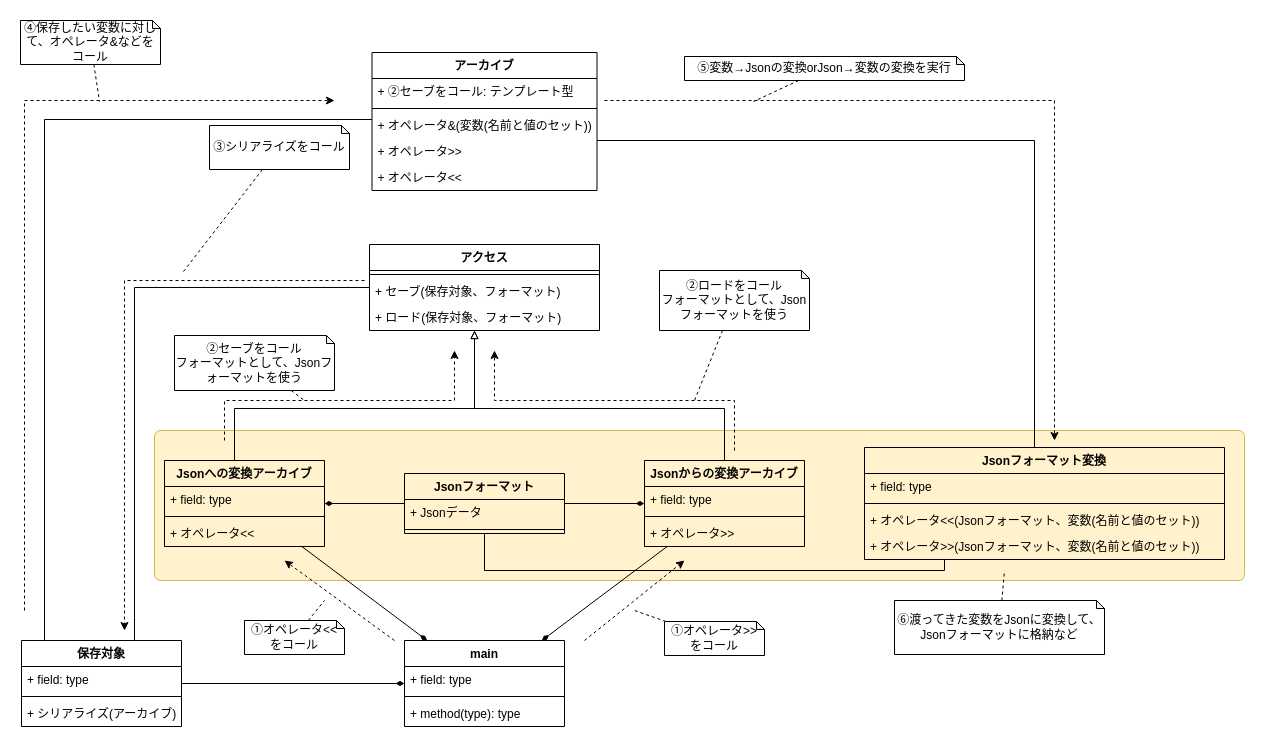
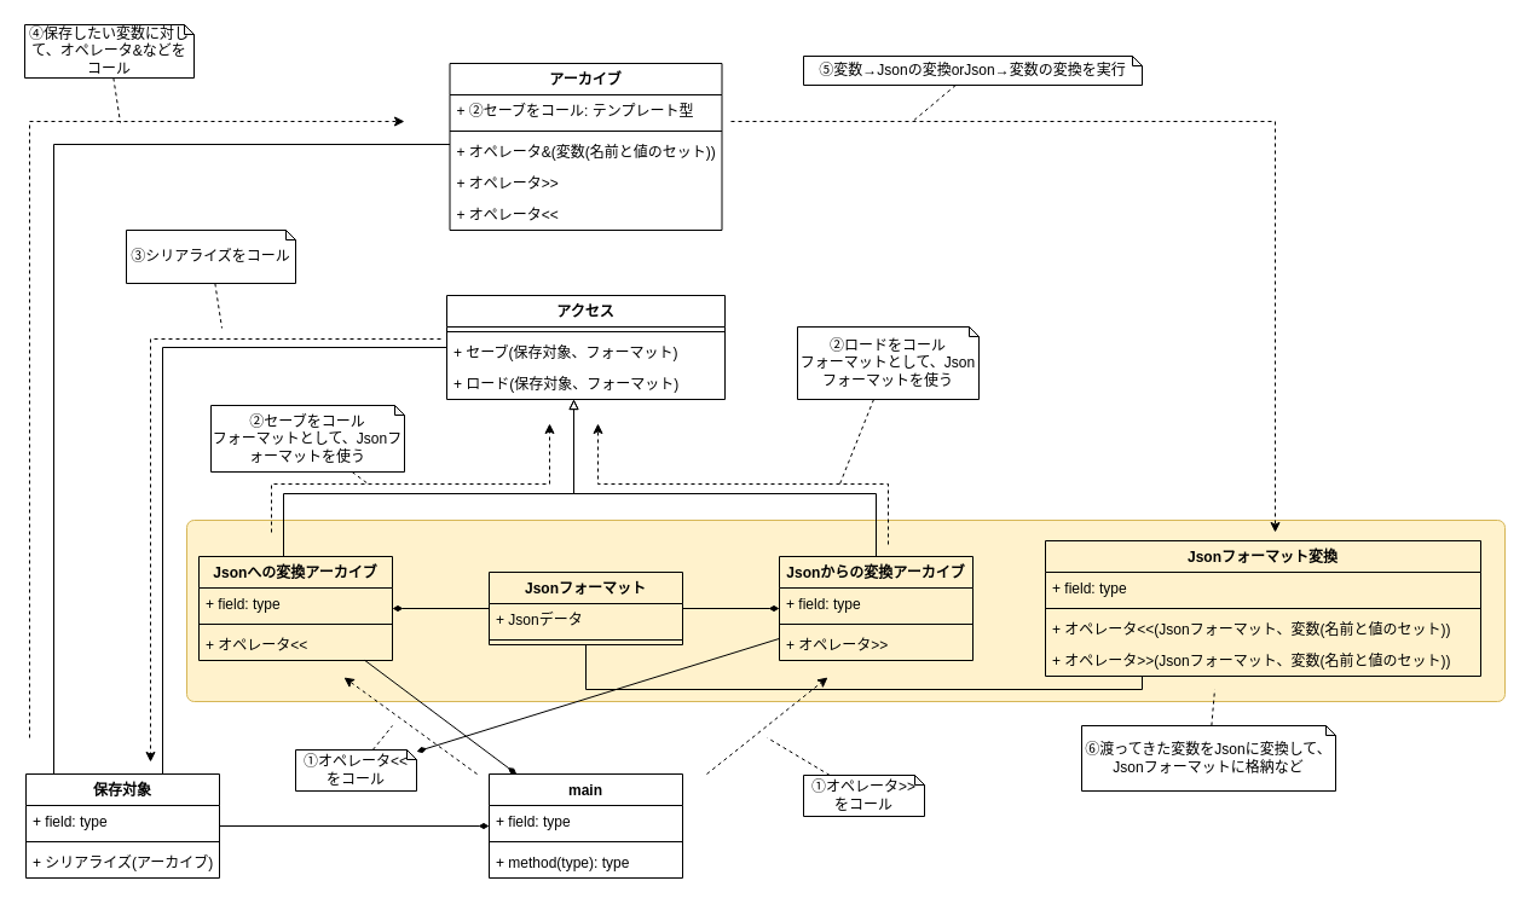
  <mxCell id="0" />
  <mxCell id="1" parent="0" />
  <mxCell id="2" value="" style="rounded=1;whiteSpace=wrap;html=1;fillColor=#fff2cc;strokeColor=#d6b656;arcSize=4;" parent="1" vertex="1"><mxGeometry x="154" y="430" width="1090" height="150" as="geometry" /></mxCell>
  <mxCell id="3" style="edgeStyle=orthogonalEdgeStyle;rounded=0;orthogonalLoop=1;jettySize=auto;html=1;endArrow=block;endFill=0;" parent="1" source="6" target="15" edge="1"><mxGeometry relative="1" as="geometry"><Array as="points"><mxPoint x="234" y="408" /><mxPoint x="474" y="408" /></Array></mxGeometry></mxCell>
  <mxCell id="4" style="edgeStyle=none;rounded=0;orthogonalLoop=1;jettySize=auto;html=1;endArrow=none;endFill=0;startArrow=diamondThin;startFill=1;" parent="1" source="6" target="11" edge="1"><mxGeometry relative="1" as="geometry" /></mxCell>
  <mxCell id="5" style="edgeStyle=none;rounded=0;orthogonalLoop=1;jettySize=auto;html=1;startArrow=none;startFill=0;endArrow=diamondThin;endFill=1;" parent="1" source="6" target="44" edge="1"><mxGeometry relative="1" as="geometry" /></mxCell>
  <mxCell id="6" value="Jsonへの変換アーカイブ" style="swimlane;fontStyle=1;align=center;verticalAlign=top;childLayout=stackLayout;horizontal=1;startSize=26;horizontalStack=0;resizeParent=1;resizeParentMax=0;resizeLast=0;collapsible=1;marginBottom=0;fillColor=none;" parent="1" vertex="1"><mxGeometry x="164" y="460" width="160" height="86" as="geometry" /></mxCell>
  <mxCell id="7" value="+ field: type" style="text;strokeColor=none;fillColor=none;align=left;verticalAlign=top;spacingLeft=4;spacingRight=4;overflow=hidden;rotatable=0;points=[[0,0.5],[1,0.5]];portConstraint=eastwest;" parent="6" vertex="1"><mxGeometry y="26" width="160" height="26" as="geometry" /></mxCell>
  <mxCell id="8" value="" style="line;strokeWidth=1;fillColor=none;align=left;verticalAlign=middle;spacingTop=-1;spacingLeft=3;spacingRight=3;rotatable=0;labelPosition=right;points=[];portConstraint=eastwest;" parent="6" vertex="1"><mxGeometry y="52" width="160" height="8" as="geometry" /></mxCell>
  <mxCell id="9" value="+ オペレータ&lt;&lt;" style="text;strokeColor=none;fillColor=none;align=left;verticalAlign=top;spacingLeft=4;spacingRight=4;overflow=hidden;rotatable=0;points=[[0,0.5],[1,0.5]];portConstraint=eastwest;" parent="6" vertex="1"><mxGeometry y="60" width="160" height="26" as="geometry" /></mxCell>
  <mxCell id="10" style="edgeStyle=orthogonalEdgeStyle;rounded=0;orthogonalLoop=1;jettySize=auto;html=1;startArrow=none;startFill=0;endArrow=none;endFill=0;" parent="1" source="11" target="61" edge="1"><mxGeometry relative="1" as="geometry"><Array as="points"><mxPoint x="484" y="570" /><mxPoint x="944" y="570" /></Array></mxGeometry></mxCell>
  <mxCell id="11" value="Jsonフォーマット" style="swimlane;fontStyle=1;align=center;verticalAlign=top;childLayout=stackLayout;horizontal=1;startSize=26;horizontalStack=0;resizeParent=1;resizeParentMax=0;resizeLast=0;collapsible=1;marginBottom=0;fillColor=none;" parent="1" vertex="1"><mxGeometry x="404" y="473" width="160" height="60" as="geometry" /></mxCell>
  <mxCell id="12" value="+ Jsonデータ" style="text;strokeColor=none;fillColor=none;align=left;verticalAlign=top;spacingLeft=4;spacingRight=4;overflow=hidden;rotatable=0;points=[[0,0.5],[1,0.5]];portConstraint=eastwest;" parent="11" vertex="1"><mxGeometry y="26" width="160" height="26" as="geometry" /></mxCell>
  <mxCell id="13" value="" style="line;strokeWidth=1;fillColor=none;align=left;verticalAlign=middle;spacingTop=-1;spacingLeft=3;spacingRight=3;rotatable=0;labelPosition=right;points=[];portConstraint=eastwest;" parent="11" vertex="1"><mxGeometry y="52" width="160" height="8" as="geometry" /></mxCell>
  <mxCell id="14" style="edgeStyle=orthogonalEdgeStyle;rounded=0;orthogonalLoop=1;jettySize=auto;html=1;startArrow=none;startFill=0;endArrow=none;endFill=0;" parent="1" source="15" target="40" edge="1"><mxGeometry relative="1" as="geometry"><Array as="points"><mxPoint x="134" y="287" /></Array></mxGeometry></mxCell>
  <mxCell id="15" value="アクセス" style="swimlane;fontStyle=1;align=center;verticalAlign=top;childLayout=stackLayout;horizontal=1;startSize=26;horizontalStack=0;resizeParent=1;resizeParentMax=0;resizeLast=0;collapsible=1;marginBottom=0;fillColor=none;" parent="1" vertex="1"><mxGeometry x="369" y="244" width="230" height="86" as="geometry" /></mxCell>
  <mxCell id="16" value="" style="line;strokeWidth=1;fillColor=none;align=left;verticalAlign=middle;spacingTop=-1;spacingLeft=3;spacingRight=3;rotatable=0;labelPosition=right;points=[];portConstraint=eastwest;" parent="15" vertex="1"><mxGeometry y="26" width="230" height="8" as="geometry" /></mxCell>
  <mxCell id="17" value="+ セーブ(保存対象、フォーマット)" style="text;strokeColor=none;fillColor=none;align=left;verticalAlign=top;spacingLeft=4;spacingRight=4;overflow=hidden;rotatable=0;points=[[0,0.5],[1,0.5]];portConstraint=eastwest;" parent="15" vertex="1"><mxGeometry y="34" width="230" height="26" as="geometry" /></mxCell>
  <mxCell id="18" value="+ ロード(保存対象、フォーマット)" style="text;strokeColor=none;fillColor=none;align=left;verticalAlign=top;spacingLeft=4;spacingRight=4;overflow=hidden;rotatable=0;points=[[0,0.5],[1,0.5]];portConstraint=eastwest;" parent="15" vertex="1"><mxGeometry y="60" width="230" height="26" as="geometry" /></mxCell>
  <mxCell id="19" style="edgeStyle=orthogonalEdgeStyle;rounded=0;orthogonalLoop=1;jettySize=auto;html=1;endArrow=block;endFill=0;" parent="1" source="22" target="15" edge="1"><mxGeometry relative="1" as="geometry"><Array as="points"><mxPoint x="724" y="408" /><mxPoint x="474" y="408" /></Array></mxGeometry></mxCell>
  <mxCell id="20" style="edgeStyle=none;rounded=0;orthogonalLoop=1;jettySize=auto;html=1;endArrow=none;endFill=0;startArrow=diamondThin;startFill=1;" parent="1" source="22" target="11" edge="1"><mxGeometry relative="1" as="geometry" /></mxCell>
- <mxCell id="21" style="edgeStyle=none;rounded=0;orthogonalLoop=1;jettySize=auto;html=1;startArrow=none;startFill=0;endArrow=diamondThin;endFill=1;" parent="1" source="22" target="44" edge="1"><mxGeometry relative="1" as="geometry" /></mxCell>
+ <mxCell id="21" style="edgeStyle=none;rounded=0;orthogonalLoop=1;jettySize=auto;html=1;startArrow=none;startFill=0;endArrow=diamondThin;endFill=1;" parent="1" source="22" target="55" edge="1"><mxGeometry relative="1" as="geometry" /></mxCell>
  <mxCell id="22" value="Jsonからの変換アーカイブ" style="swimlane;fontStyle=1;align=center;verticalAlign=top;childLayout=stackLayout;horizontal=1;startSize=26;horizontalStack=0;resizeParent=1;resizeParentMax=0;resizeLast=0;collapsible=1;marginBottom=0;fillColor=none;" parent="1" vertex="1"><mxGeometry x="644" y="460" width="160" height="86" as="geometry" /></mxCell>
  <mxCell id="23" value="+ field: type" style="text;strokeColor=none;fillColor=none;align=left;verticalAlign=top;spacingLeft=4;spacingRight=4;overflow=hidden;rotatable=0;points=[[0,0.5],[1,0.5]];portConstraint=eastwest;" parent="22" vertex="1"><mxGeometry y="26" width="160" height="26" as="geometry" /></mxCell>
  <mxCell id="24" value="" style="line;strokeWidth=1;fillColor=none;align=left;verticalAlign=middle;spacingTop=-1;spacingLeft=3;spacingRight=3;rotatable=0;labelPosition=right;points=[];portConstraint=eastwest;" parent="22" vertex="1"><mxGeometry y="52" width="160" height="8" as="geometry" /></mxCell>
  <mxCell id="25" value="+ オペレータ&gt;&gt;" style="text;strokeColor=none;fillColor=none;align=left;verticalAlign=top;spacingLeft=4;spacingRight=4;overflow=hidden;rotatable=0;points=[[0,0.5],[1,0.5]];portConstraint=eastwest;" parent="22" vertex="1"><mxGeometry y="60" width="160" height="26" as="geometry" /></mxCell>
  <mxCell id="26" value="" style="edgeStyle=elbowEdgeStyle;elbow=vertical;endArrow=classic;html=1;rounded=0;dashed=1;" parent="1" edge="1"><mxGeometry width="50" height="50" relative="1" as="geometry"><mxPoint x="224" y="440" as="sourcePoint" /><mxPoint x="454" y="350" as="targetPoint" /><Array as="points"><mxPoint x="454" y="400" /></Array></mxGeometry></mxCell>
  <mxCell id="27" value="" style="edgeStyle=elbowEdgeStyle;elbow=vertical;endArrow=classic;html=1;rounded=0;dashed=1;" parent="1" edge="1"><mxGeometry width="50" height="50" relative="1" as="geometry"><mxPoint x="734" y="450" as="sourcePoint" /><mxPoint x="494" y="350" as="targetPoint" /><Array as="points"><mxPoint x="604" y="400" /></Array></mxGeometry></mxCell>
  <mxCell id="28" style="rounded=0;orthogonalLoop=1;jettySize=auto;html=1;endArrow=none;endFill=0;dashed=1;" parent="1" source="29" edge="1"><mxGeometry relative="1" as="geometry"><mxPoint x="304" y="400" as="targetPoint" /></mxGeometry></mxCell>
  <mxCell id="29" value="②セーブをコール&lt;br&gt;フォーマットとして、Jsonフォーマットを使う" style="shape=note;whiteSpace=wrap;html=1;backgroundOutline=1;darkOpacity=0.05;size=8;" parent="1" vertex="1"><mxGeometry x="174" y="335" width="160" height="55" as="geometry" /></mxCell>
  <mxCell id="30" style="rounded=0;orthogonalLoop=1;jettySize=auto;html=1;endArrow=none;endFill=0;dashed=1;" parent="1" source="31" edge="1"><mxGeometry relative="1" as="geometry"><mxPoint x="694" y="400" as="targetPoint" /></mxGeometry></mxCell>
  <mxCell id="31" value="②ロードをコール&lt;br&gt;フォーマットとして、Jsonフォーマットを使う" style="shape=note;whiteSpace=wrap;html=1;backgroundOutline=1;darkOpacity=0.05;size=8;" parent="1" vertex="1"><mxGeometry x="659" y="270" width="150" height="60" as="geometry" /></mxCell>
- <mxCell id="32" style="edgeStyle=orthogonalEdgeStyle;rounded=0;orthogonalLoop=1;jettySize=auto;html=1;startArrow=none;startFill=0;endArrow=none;endFill=0;" parent="1" source="33" target="61" edge="1"><mxGeometry relative="1" as="geometry"><Array as="points"><mxPoint x="1034" y="140" /></Array></mxGeometry></mxCell>
  <mxCell id="33" value="アーカイブ" style="swimlane;fontStyle=1;align=center;verticalAlign=top;childLayout=stackLayout;horizontal=1;startSize=26;horizontalStack=0;resizeParent=1;resizeParentMax=0;resizeLast=0;collapsible=1;marginBottom=0;fillColor=none;" parent="1" vertex="1"><mxGeometry x="371.5" y="52" width="225" height="138" as="geometry" /></mxCell>
  <mxCell id="34" value="+ ②セーブをコール: テンプレート型" style="text;strokeColor=none;fillColor=none;align=left;verticalAlign=top;spacingLeft=4;spacingRight=4;overflow=hidden;rotatable=0;points=[[0,0.5],[1,0.5]];portConstraint=eastwest;" parent="33" vertex="1"><mxGeometry y="26" width="225" height="26" as="geometry" /></mxCell>
  <mxCell id="35" value="" style="line;strokeWidth=1;fillColor=none;align=left;verticalAlign=middle;spacingTop=-1;spacingLeft=3;spacingRight=3;rotatable=0;labelPosition=right;points=[];portConstraint=eastwest;" parent="33" vertex="1"><mxGeometry y="52" width="225" height="8" as="geometry" /></mxCell>
  <mxCell id="36" value="+ オペレータ&amp;(変数(名前と値のセット))" style="text;strokeColor=none;fillColor=none;align=left;verticalAlign=top;spacingLeft=4;spacingRight=4;overflow=hidden;rotatable=0;points=[[0,0.5],[1,0.5]];portConstraint=eastwest;" parent="33" vertex="1"><mxGeometry y="60" width="225" height="26" as="geometry" /></mxCell>
  <mxCell id="37" value="+ オペレータ&gt;&gt;" style="text;strokeColor=none;fillColor=none;align=left;verticalAlign=top;spacingLeft=4;spacingRight=4;overflow=hidden;rotatable=0;points=[[0,0.5],[1,0.5]];portConstraint=eastwest;" parent="33" vertex="1"><mxGeometry y="86" width="225" height="26" as="geometry" /></mxCell>
  <mxCell id="38" value="+ オペレータ&lt;&lt;" style="text;strokeColor=none;fillColor=none;align=left;verticalAlign=top;spacingLeft=4;spacingRight=4;overflow=hidden;rotatable=0;points=[[0,0.5],[1,0.5]];portConstraint=eastwest;" parent="33" vertex="1"><mxGeometry y="112" width="225" height="26" as="geometry" /></mxCell>
  <mxCell id="39" style="edgeStyle=none;rounded=0;orthogonalLoop=1;jettySize=auto;html=1;startArrow=none;startFill=0;endArrow=diamondThin;endFill=1;" parent="1" source="40" target="44" edge="1"><mxGeometry relative="1" as="geometry" /></mxCell>
  <mxCell id="40" value="保存対象" style="swimlane;fontStyle=1;align=center;verticalAlign=top;childLayout=stackLayout;horizontal=1;startSize=26;horizontalStack=0;resizeParent=1;resizeParentMax=0;resizeLast=0;collapsible=1;marginBottom=0;fillColor=none;" parent="1" vertex="1"><mxGeometry x="21" y="640" width="160" height="86" as="geometry" /></mxCell>
  <mxCell id="41" value="+ field: type" style="text;strokeColor=none;fillColor=none;align=left;verticalAlign=top;spacingLeft=4;spacingRight=4;overflow=hidden;rotatable=0;points=[[0,0.5],[1,0.5]];portConstraint=eastwest;" parent="40" vertex="1"><mxGeometry y="26" width="160" height="26" as="geometry" /></mxCell>
  <mxCell id="42" value="" style="line;strokeWidth=1;fillColor=none;align=left;verticalAlign=middle;spacingTop=-1;spacingLeft=3;spacingRight=3;rotatable=0;labelPosition=right;points=[];portConstraint=eastwest;" parent="40" vertex="1"><mxGeometry y="52" width="160" height="8" as="geometry" /></mxCell>
  <mxCell id="43" value="+ シリアライズ(アーカイブ)" style="text;strokeColor=none;fillColor=none;align=left;verticalAlign=top;spacingLeft=4;spacingRight=4;overflow=hidden;rotatable=0;points=[[0,0.5],[1,0.5]];portConstraint=eastwest;" parent="40" vertex="1"><mxGeometry y="60" width="160" height="26" as="geometry" /></mxCell>
  <mxCell id="44" value="main" style="swimlane;fontStyle=1;align=center;verticalAlign=top;childLayout=stackLayout;horizontal=1;startSize=26;horizontalStack=0;resizeParent=1;resizeParentMax=0;resizeLast=0;collapsible=1;marginBottom=0;fillColor=none;" parent="1" vertex="1"><mxGeometry x="404" y="640" width="160" height="86" as="geometry" /></mxCell>
  <mxCell id="45" value="+ field: type" style="text;strokeColor=none;fillColor=none;align=left;verticalAlign=top;spacingLeft=4;spacingRight=4;overflow=hidden;rotatable=0;points=[[0,0.5],[1,0.5]];portConstraint=eastwest;" parent="44" vertex="1"><mxGeometry y="26" width="160" height="26" as="geometry" /></mxCell>
  <mxCell id="46" value="" style="line;strokeWidth=1;fillColor=none;align=left;verticalAlign=middle;spacingTop=-1;spacingLeft=3;spacingRight=3;rotatable=0;labelPosition=right;points=[];portConstraint=eastwest;" parent="44" vertex="1"><mxGeometry y="52" width="160" height="8" as="geometry" /></mxCell>
  <mxCell id="47" value="+ method(type): type" style="text;strokeColor=none;fillColor=none;align=left;verticalAlign=top;spacingLeft=4;spacingRight=4;overflow=hidden;rotatable=0;points=[[0,0.5],[1,0.5]];portConstraint=eastwest;" parent="44" vertex="1"><mxGeometry y="60" width="160" height="26" as="geometry" /></mxCell>
  <mxCell id="48" style="rounded=0;orthogonalLoop=1;jettySize=auto;html=1;endArrow=none;endFill=0;dashed=1;" parent="1" source="49" edge="1"><mxGeometry relative="1" as="geometry"><mxPoint x="183" y="271" as="targetPoint" /></mxGeometry></mxCell>
- <mxCell id="49" value="③シリアライズをコール" style="shape=note;whiteSpace=wrap;html=1;backgroundOutline=1;darkOpacity=0.05;size=8;" parent="1" vertex="1"><mxGeometry x="209" y="125" width="140" height="44" as="geometry" /></mxCell>
+ <mxCell id="49" value="③シリアライズをコール" style="shape=note;whiteSpace=wrap;html=1;backgroundOutline=1;darkOpacity=0.05;size=8;" parent="1" vertex="1"><mxGeometry x="104" y="190" width="140" height="44" as="geometry" /></mxCell>
  <mxCell id="50" value="" style="endArrow=classic;html=1;rounded=0;dashed=1;" parent="1" edge="1"><mxGeometry width="50" height="50" relative="1" as="geometry"><mxPoint x="584" y="640" as="sourcePoint" /><mxPoint x="684" y="560" as="targetPoint" /></mxGeometry></mxCell>
  <mxCell id="51" style="rounded=0;orthogonalLoop=1;jettySize=auto;html=1;endArrow=none;endFill=0;dashed=1;" parent="1" source="52" edge="1"><mxGeometry relative="1" as="geometry"><mxPoint x="634" y="610" as="targetPoint" /></mxGeometry></mxCell>
- <mxCell id="52" value="①オペレータ&amp;gt;&amp;gt;&lt;br&gt;をコール" style="shape=note;whiteSpace=wrap;html=1;backgroundOutline=1;darkOpacity=0.05;size=8;" parent="1" vertex="1"><mxGeometry x="664" y="621" width="100" height="34" as="geometry" /></mxCell>
+ <mxCell id="52" value="①オペレータ&amp;gt;&amp;gt;&lt;br&gt;をコール" style="shape=note;whiteSpace=wrap;html=1;backgroundOutline=1;darkOpacity=0.05;size=8;" parent="1" vertex="1"><mxGeometry x="664" y="641" width="100" height="34" as="geometry" /></mxCell>
  <mxCell id="53" value="" style="endArrow=classic;html=1;rounded=0;dashed=1;" parent="1" edge="1"><mxGeometry width="50" height="50" relative="1" as="geometry"><mxPoint x="394" y="640" as="sourcePoint" /><mxPoint x="284" y="560" as="targetPoint" /></mxGeometry></mxCell>
  <mxCell id="54" style="rounded=0;orthogonalLoop=1;jettySize=auto;html=1;endArrow=none;endFill=0;dashed=1;" parent="1" source="55" edge="1"><mxGeometry relative="1" as="geometry"><mxPoint x="324" y="600" as="targetPoint" /></mxGeometry></mxCell>
  <mxCell id="55" value="①オペレータ&amp;lt;&amp;lt;&lt;br&gt;をコール" style="shape=note;whiteSpace=wrap;html=1;backgroundOutline=1;darkOpacity=0.05;size=8;" parent="1" vertex="1"><mxGeometry x="244" y="620" width="100" height="34" as="geometry" /></mxCell>
  <mxCell id="56" value="" style="edgeStyle=segmentEdgeStyle;endArrow=classic;html=1;rounded=0;dashed=1;" parent="1" edge="1"><mxGeometry width="50" height="50" relative="1" as="geometry"><mxPoint x="364" y="280" as="sourcePoint" /><mxPoint x="124" y="630" as="targetPoint" /></mxGeometry></mxCell>
  <mxCell id="57" style="edgeStyle=orthogonalEdgeStyle;rounded=0;orthogonalLoop=1;jettySize=auto;html=1;startArrow=none;startFill=0;endArrow=none;endFill=0;" parent="1" source="33" target="40" edge="1"><mxGeometry relative="1" as="geometry"><mxPoint x="379" y="297" as="sourcePoint" /><mxPoint x="111.059" y="650" as="targetPoint" /><Array as="points"><mxPoint x="44" y="119" /></Array></mxGeometry></mxCell>
  <mxCell id="58" value="" style="edgeStyle=segmentEdgeStyle;endArrow=classic;html=1;rounded=0;dashed=1;" parent="1" edge="1"><mxGeometry width="50" height="50" relative="1" as="geometry"><mxPoint x="24" y="610" as="sourcePoint" /><mxPoint x="334" y="100" as="targetPoint" /><Array as="points"><mxPoint x="24" y="100" /></Array></mxGeometry></mxCell>
  <mxCell id="59" style="rounded=0;orthogonalLoop=1;jettySize=auto;html=1;endArrow=none;endFill=0;dashed=1;" parent="1" source="60" edge="1"><mxGeometry relative="1" as="geometry"><mxPoint x="99" y="101" as="targetPoint" /></mxGeometry></mxCell>
  <mxCell id="60" value="④保存したい変数に対して、オペレータ&amp;amp;などをコール" style="shape=note;whiteSpace=wrap;html=1;backgroundOutline=1;darkOpacity=0.05;size=8;" parent="1" vertex="1"><mxGeometry x="20" y="20" width="140" height="44" as="geometry" /></mxCell>
  <mxCell id="61" value="Jsonフォーマット変換" style="swimlane;fontStyle=1;align=center;verticalAlign=top;childLayout=stackLayout;horizontal=1;startSize=26;horizontalStack=0;resizeParent=1;resizeParentMax=0;resizeLast=0;collapsible=1;marginBottom=0;fillColor=none;" parent="1" vertex="1"><mxGeometry x="864" y="447" width="360" height="112" as="geometry" /></mxCell>
  <mxCell id="62" value="+ field: type" style="text;strokeColor=none;fillColor=none;align=left;verticalAlign=top;spacingLeft=4;spacingRight=4;overflow=hidden;rotatable=0;points=[[0,0.5],[1,0.5]];portConstraint=eastwest;" parent="61" vertex="1"><mxGeometry y="26" width="360" height="26" as="geometry" /></mxCell>
  <mxCell id="63" value="" style="line;strokeWidth=1;fillColor=none;align=left;verticalAlign=middle;spacingTop=-1;spacingLeft=3;spacingRight=3;rotatable=0;labelPosition=right;points=[];portConstraint=eastwest;" parent="61" vertex="1"><mxGeometry y="52" width="360" height="8" as="geometry" /></mxCell>
  <mxCell id="64" value="+ オペレータ&lt;&lt;(Jsonフォーマット、変数(名前と値のセット))" style="text;strokeColor=none;fillColor=none;align=left;verticalAlign=top;spacingLeft=4;spacingRight=4;overflow=hidden;rotatable=0;points=[[0,0.5],[1,0.5]];portConstraint=eastwest;" parent="61" vertex="1"><mxGeometry y="60" width="360" height="26" as="geometry" /></mxCell>
  <mxCell id="65" value="+ オペレータ&gt;&gt;(Jsonフォーマット、変数(名前と値のセット))" style="text;strokeColor=none;fillColor=none;align=left;verticalAlign=top;spacingLeft=4;spacingRight=4;overflow=hidden;rotatable=0;points=[[0,0.5],[1,0.5]];portConstraint=eastwest;" parent="61" vertex="1"><mxGeometry y="86" width="360" height="26" as="geometry" /></mxCell>
  <mxCell id="66" value="⑥渡ってきた変数をJsonに変換して、Jsonフォーマットに格納など" style="shape=note;whiteSpace=wrap;html=1;backgroundOutline=1;darkOpacity=0.05;size=8;" parent="1" vertex="1"><mxGeometry x="894" y="600" width="210" height="54" as="geometry" /></mxCell>
  <mxCell id="67" style="rounded=0;orthogonalLoop=1;jettySize=auto;html=1;endArrow=none;endFill=0;dashed=1;" parent="1" source="66" edge="1"><mxGeometry relative="1" as="geometry"><mxPoint x="1004" y="570" as="targetPoint" /><mxPoint x="675.429" y="631" as="sourcePoint" /></mxGeometry></mxCell>
  <mxCell id="68" value="" style="edgeStyle=segmentEdgeStyle;endArrow=classic;html=1;rounded=0;dashed=1;" parent="1" edge="1"><mxGeometry width="50" height="50" relative="1" as="geometry"><mxPoint x="604" y="100" as="sourcePoint" /><mxPoint x="1054" y="440" as="targetPoint" /><Array as="points"><mxPoint x="1054" y="100" /></Array></mxGeometry></mxCell>
  <mxCell id="69" style="rounded=0;orthogonalLoop=1;jettySize=auto;html=1;endArrow=none;endFill=0;dashed=1;" parent="1" source="70" edge="1"><mxGeometry relative="1" as="geometry"><mxPoint x="753" y="101" as="targetPoint" /></mxGeometry></mxCell>
- <mxCell id="70" value="⑤変数→Jsonの変換orJson→変数の変換を実行" style="shape=note;whiteSpace=wrap;html=1;backgroundOutline=1;darkOpacity=0.05;size=8;" parent="1" vertex="1"><mxGeometry x="684" y="56" width="280" height="24" as="geometry" /></mxCell>
+ <mxCell id="70" value="⑤変数→Jsonの変換orJson→変数の変換を実行" style="shape=note;whiteSpace=wrap;html=1;backgroundOutline=1;darkOpacity=0.05;size=8;" parent="1" vertex="1"><mxGeometry x="664" y="46" width="280" height="24" as="geometry" /></mxCell>
